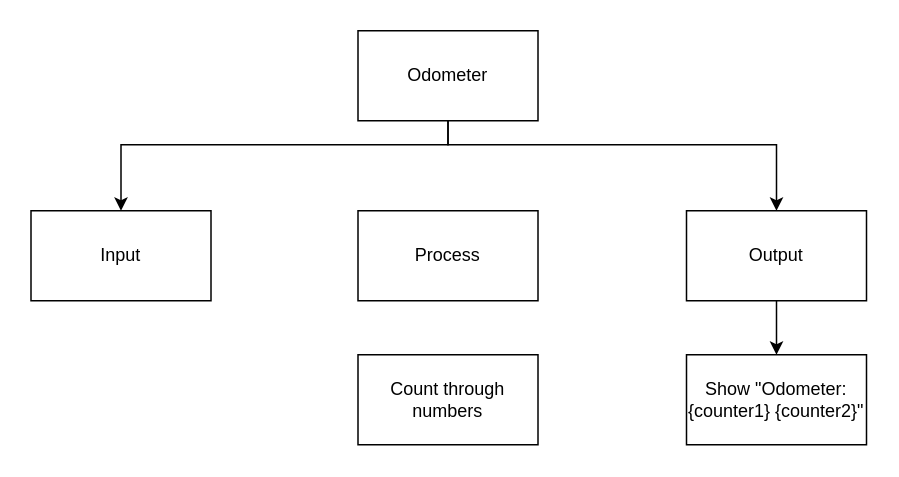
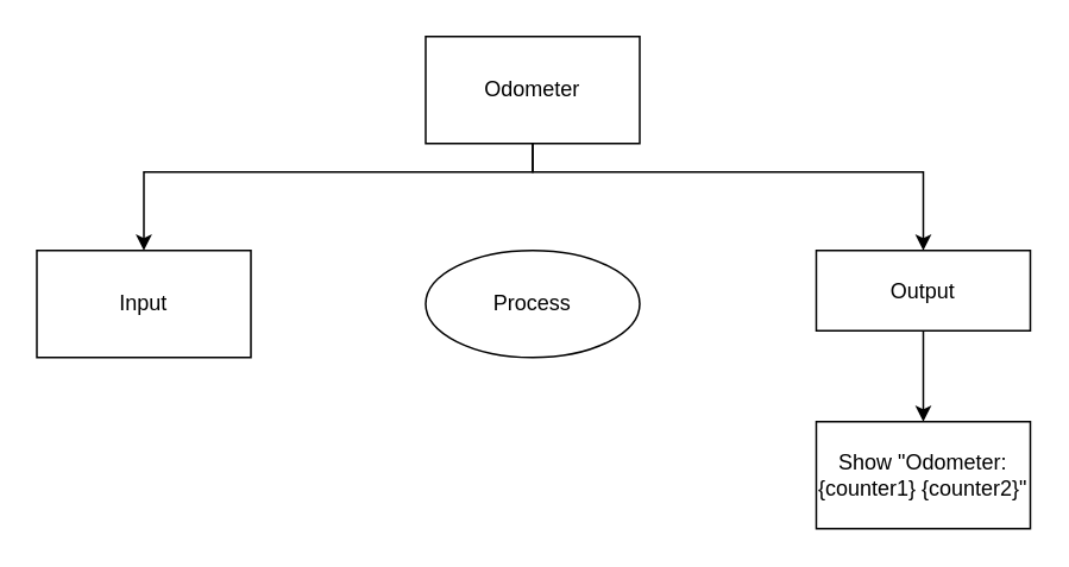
  <mxCell id="0" />
  <mxCell id="1" parent="0" />
  <mxCell id="2" style="edgeStyle=orthogonalEdgeStyle;shape=connector;rounded=0;html=1;labelBackgroundColor=default;strokeColor=default;fontFamily=Helvetica;fontSize=11;fontColor=default;endArrow=classic;" parent="1" source="4" target="6" edge="1"><mxGeometry relative="1" as="geometry"><Array as="points"><mxPoint x="298" y="96" /><mxPoint x="80" y="96" /></Array></mxGeometry></mxCell>
  <mxCell id="3" style="edgeStyle=orthogonalEdgeStyle;shape=connector;rounded=0;html=1;labelBackgroundColor=default;strokeColor=default;fontFamily=Helvetica;fontSize=11;fontColor=default;endArrow=classic;" parent="1" source="4" target="8" edge="1"><mxGeometry relative="1" as="geometry"><Array as="points"><mxPoint x="298" y="96" /><mxPoint x="517" y="96" /></Array></mxGeometry></mxCell>
  <mxCell id="4" value="Odometer" style="rounded=0;whiteSpace=wrap;html=1;" parent="1" vertex="1"><mxGeometry x="238" y="20" width="120" height="60" as="geometry" /></mxCell>
- <mxCell id="5" value="Process" style="rounded=0;whiteSpace=wrap;html=1;" parent="1" vertex="1"><mxGeometry x="238" y="140" width="120" height="60" as="geometry" /></mxCell>
+ <mxCell id="5" value="Process" style="ellipse;whiteSpace=wrap;html=1;" parent="1" vertex="1"><mxGeometry x="238" y="140" width="120" height="60" as="geometry" /></mxCell>
  <mxCell id="6" value="Input" style="rounded=0;whiteSpace=wrap;html=1;" parent="1" vertex="1"><mxGeometry x="20" y="140" width="120" height="60" as="geometry" /></mxCell>
  <mxCell id="7" style="edgeStyle=orthogonalEdgeStyle;html=1;rounded=0;" parent="1" source="8" target="10" edge="1"><mxGeometry relative="1" as="geometry" /></mxCell>
- <mxCell id="8" value="Output" style="rounded=0;whiteSpace=wrap;html=1;" parent="1" vertex="1"><mxGeometry x="457" y="140" width="120" height="60" as="geometry" /></mxCell>
- <mxCell id="9" value="Count through numbers" style="rounded=0;whiteSpace=wrap;html=1;" parent="1" vertex="1"><mxGeometry x="238" y="236" width="120" height="60" as="geometry" /></mxCell>
+ <mxCell id="8" value="Output" style="rounded=0;whiteSpace=wrap;html=1;" parent="1" vertex="1"><mxGeometry x="457" y="140" width="120" height="45" as="geometry" /></mxCell>
  <mxCell id="10" value="Show &quot;Odometer: {counter1} {counter2}&quot;" style="rounded=0;whiteSpace=wrap;html=1;" parent="1" vertex="1"><mxGeometry x="457" y="236" width="120" height="60" as="geometry" /></mxCell>
